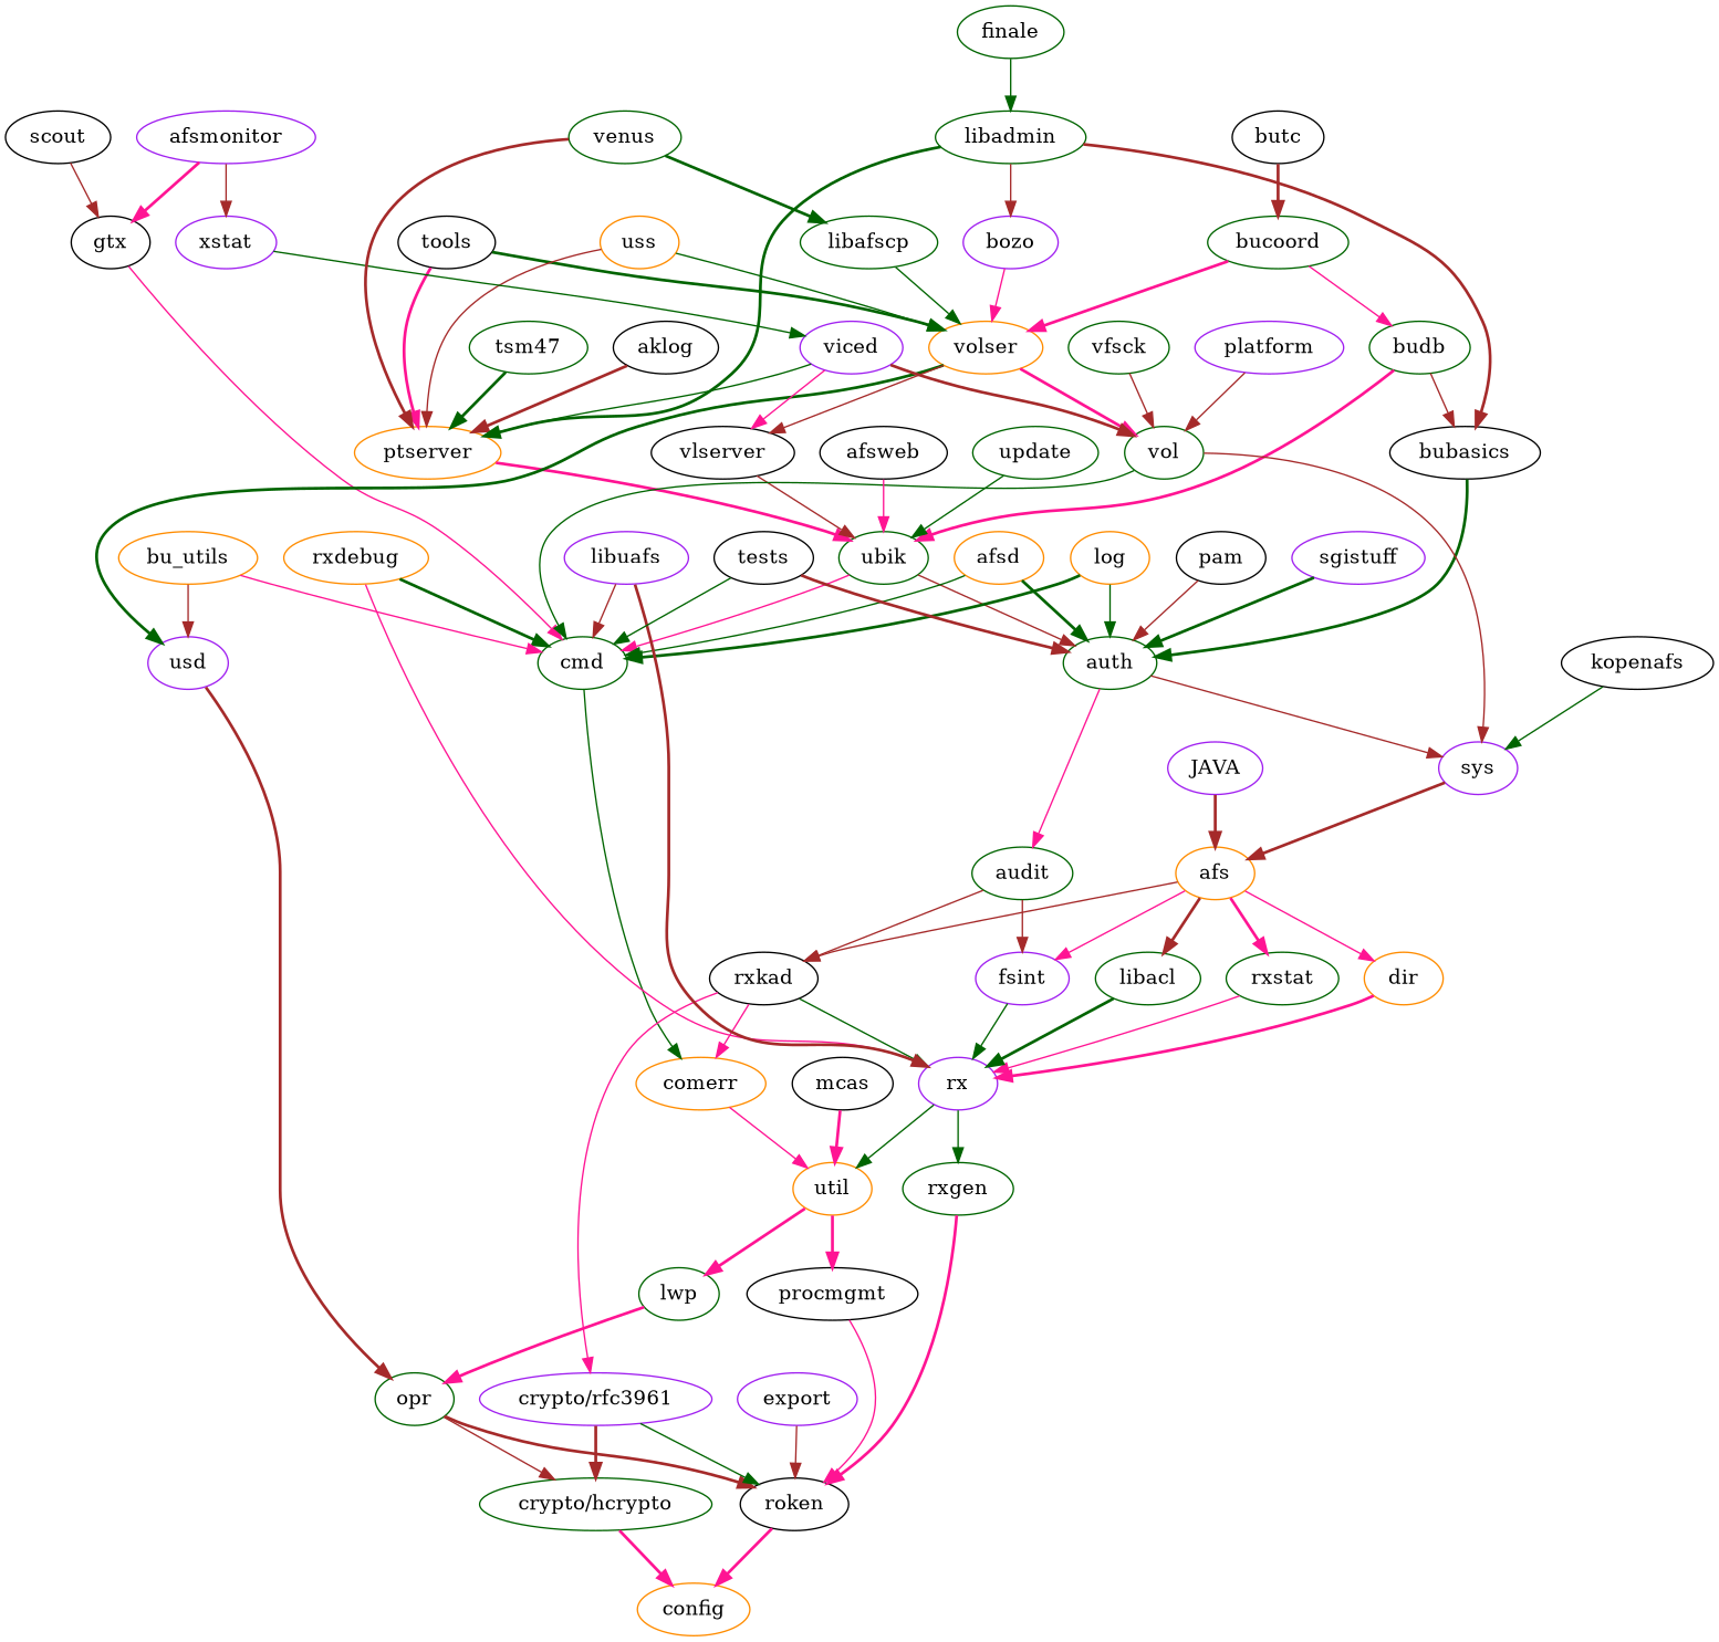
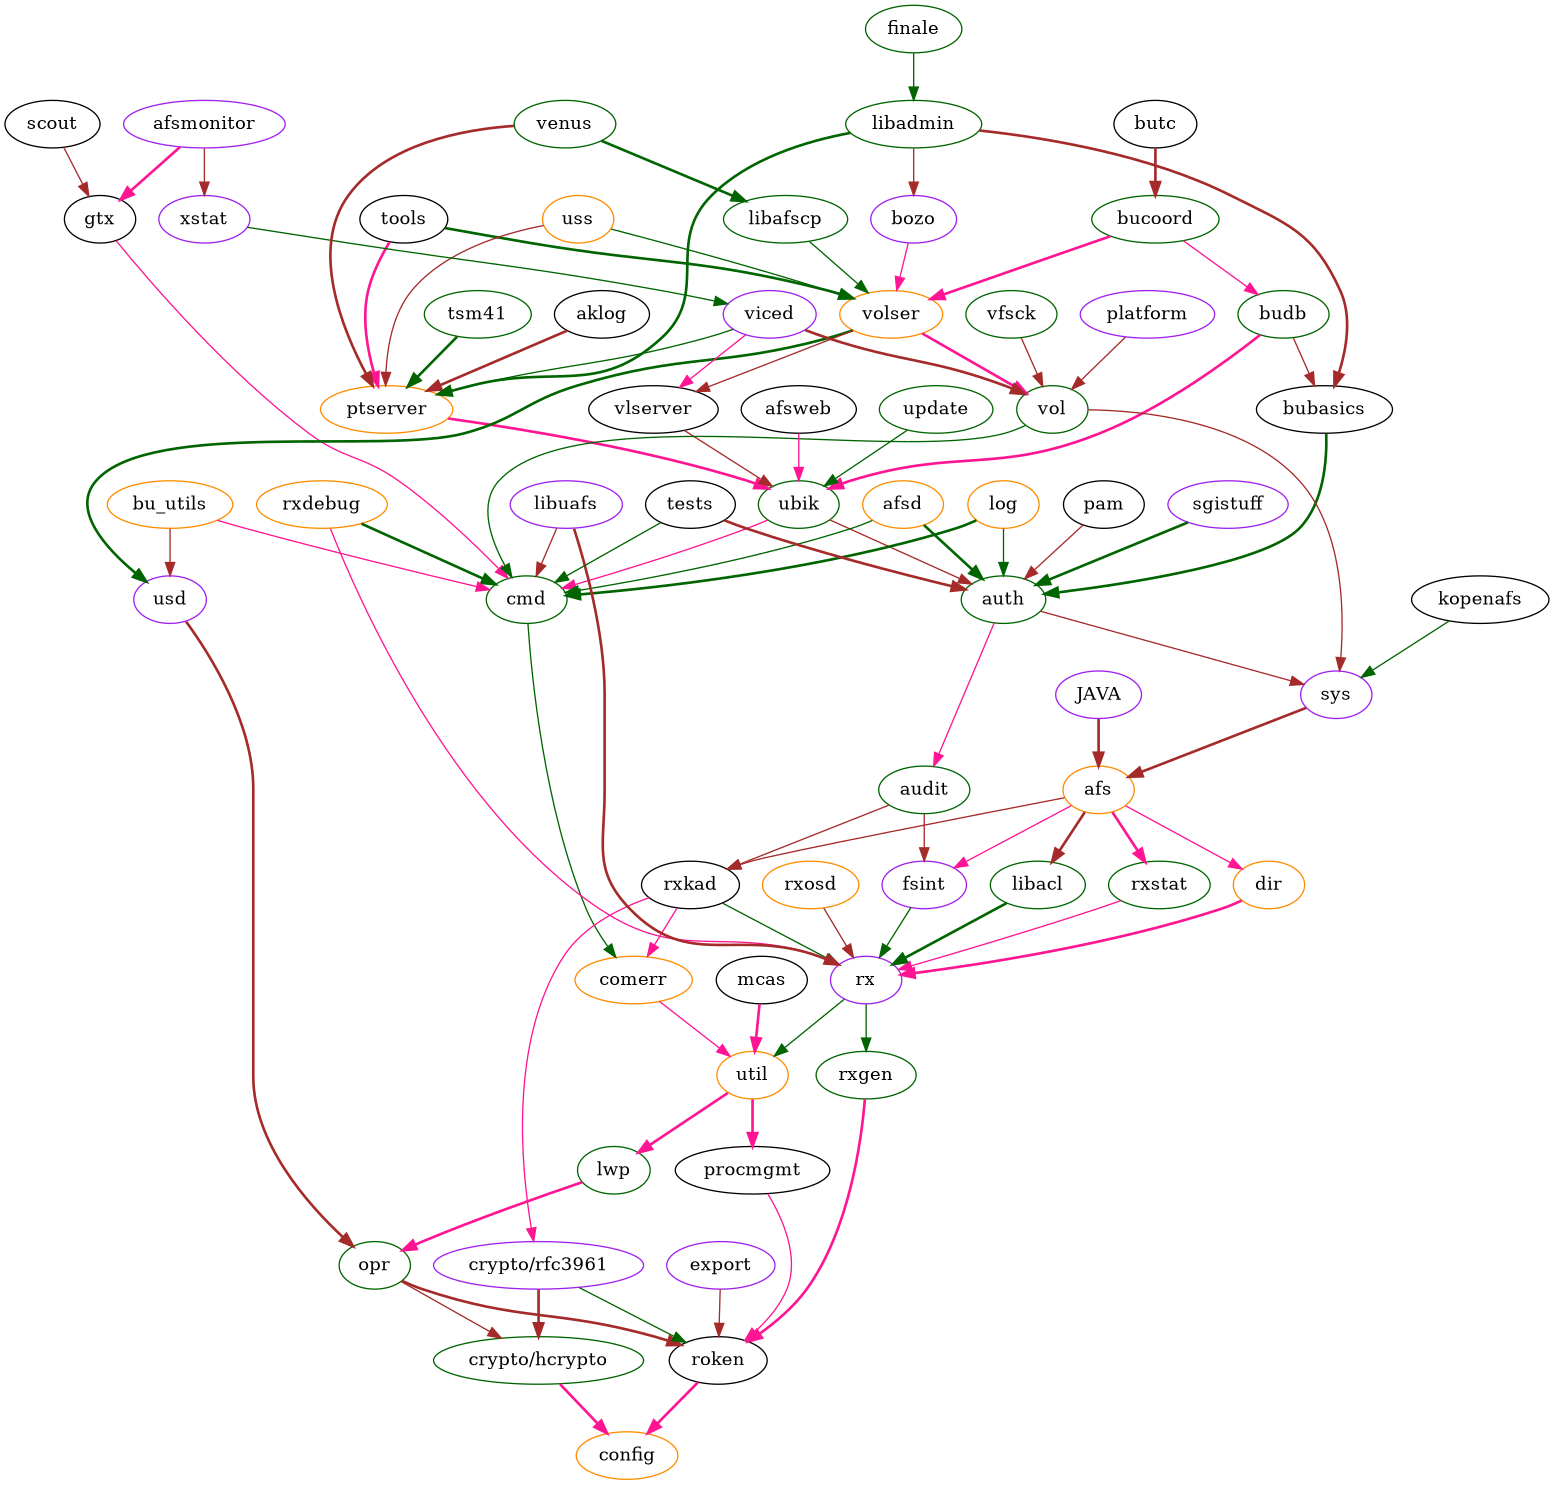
  digraph {
    node [color=darkgreen]
    edge [color=brown style=solid]
    opr
    "crypto/hcrypto"
    roken [color=black]
    config [color=darkorange]
    ptserver [color=darkorange]
-   tsm41 [label=tsm47]
+   tsm41
    ubik
    auth
    cmd
    audit
    sys [color=purple]
    rxkad [color=black]
    fsint [color=purple]
    afs [color=darkorange]
    comerr [color=darkorange]
    rx [color=purple]
    "crypto/rfc3961" [color=purple]
    rxstat
    dir [color=darkorange]
    libacl
    util [color=darkorange]
    procmgmt [color=black]
    lwp
    rxgen
    budb
    bubasics [color=black]
+   rxosd [color=darkorange]
    gtx [color=black]
    kopenafs [color=black]
    afsd [color=darkorange]
    mcas [color=black]
    volser [color=darkorange]
    usd [color=purple]
    vlserver [color=black]
    vol
    aklog [color=black]
    export [color=purple]
    bucoord
    libafscp
    tools [color=black]
    viced [color=purple]
    sgistuff [color=purple]
    scout [color=black]
    bozo [color=purple]
    libadmin
    pam [color=black]
    uss [color=darkorange]
    butc [color=black]
    xstat [color=purple]
    rxdebug [color=darkorange]
    vfsck
    bu_utils [color=darkorange]
    venus
    platform [color=purple]
    log [color=darkorange]
    finale
    JAVA [color=purple]
    afsmonitor [color=purple]
    libuafs [color=purple]
    afsweb [color=black]
    tests [color=black]
    update
    opr -> "crypto/hcrypto"
    opr -> roken [style=bold]
    "crypto/hcrypto" -> config [color=deeppink style=bold]
    roken -> config [color=deeppink style=bold]
    ptserver -> ubik [color=deeppink style=bold]
    tsm41 -> ptserver [color=darkgreen style=bold]
    ubik -> auth
    ubik -> cmd [color=deeppink]
    auth -> audit [color=deeppink]
    auth -> sys
    cmd -> comerr [color=darkgreen]
    audit -> rxkad
    audit -> fsint
    sys -> afs [style=bold]
    rxkad -> comerr [color=deeppink]
    rxkad -> rx [color=darkgreen]
    rxkad -> "crypto/rfc3961" [color=deeppink]
    fsint -> rx [color=darkgreen]
    afs -> rxkad
    afs -> fsint [color=deeppink]
    afs -> rxstat [color=deeppink style=bold]
    afs -> dir [color=deeppink]
    afs -> libacl [style=bold]
    comerr -> util [color=deeppink]
    rx -> util [color=darkgreen]
    rx -> rxgen [color=darkgreen]
    "crypto/rfc3961" -> "crypto/hcrypto" [style=bold]
    "crypto/rfc3961" -> roken [color=darkgreen]
    rxstat -> rx [color=deeppink]
    dir -> rx [color=deeppink style=bold]
    libacl -> rx [color=darkgreen style=bold]
    util -> procmgmt [color=deeppink style=bold]
    util -> lwp [color=deeppink style=bold]
    procmgmt -> roken [color=deeppink]
    lwp -> opr [color=deeppink style=bold]
    rxgen -> roken [color=deeppink style=bold]
    budb -> ubik [color=deeppink style=bold]
    budb -> bubasics
    bubasics -> auth [color=darkgreen style=bold]
+   rxosd -> rx
    gtx -> cmd [color=deeppink]
    kopenafs -> sys [color=darkgreen]
    afsd -> auth [color=darkgreen style=bold]
    afsd -> cmd [color=darkgreen]
    mcas -> util [color=deeppink style=bold]
    volser -> usd [color=darkgreen style=bold]
    volser -> vlserver
    volser -> vol [color=deeppink style=bold]
    usd -> opr [style=bold]
    vlserver -> ubik
    vol -> cmd [color=darkgreen]
    vol -> sys
    aklog -> ptserver [style=bold]
    export -> roken
    bucoord -> budb [color=deeppink]
    bucoord -> volser [color=deeppink style=bold]
    libafscp -> volser [color=darkgreen]
    tools -> ptserver [color=deeppink style=bold]
    tools -> volser [color=darkgreen style=bold]
    viced -> ptserver [color=darkgreen]
    viced -> vlserver [color=deeppink]
    viced -> vol [style=bold]
    sgistuff -> auth [color=darkgreen style=bold]
    scout -> gtx
    bozo -> volser [color=deeppink]
    libadmin -> ptserver [color=darkgreen style=bold]
    libadmin -> bubasics [style=bold]
    libadmin -> bozo
    pam -> auth
    uss -> ptserver
    uss -> volser [color=darkgreen]
    butc -> bucoord [style=bold]
    xstat -> viced [color=darkgreen]
    rxdebug -> cmd [color=darkgreen style=bold]
    rxdebug -> rx [color=deeppink]
    vfsck -> vol
    bu_utils -> cmd [color=deeppink]
    bu_utils -> usd
    venus -> ptserver [style=bold]
    venus -> libafscp [color=darkgreen style=bold]
    platform -> vol
    log -> auth [color=darkgreen]
    log -> cmd [color=darkgreen style=bold]
    finale -> libadmin [color=darkgreen]
    JAVA -> afs [style=bold]
    afsmonitor -> gtx [color=deeppink style=bold]
    afsmonitor -> xstat
    libuafs -> cmd
    libuafs -> rx [style=bold]
    afsweb -> ubik [color=deeppink]
    tests -> auth [style=bold]
    tests -> cmd [color=darkgreen]
    update -> ubik [color=darkgreen]
  }
